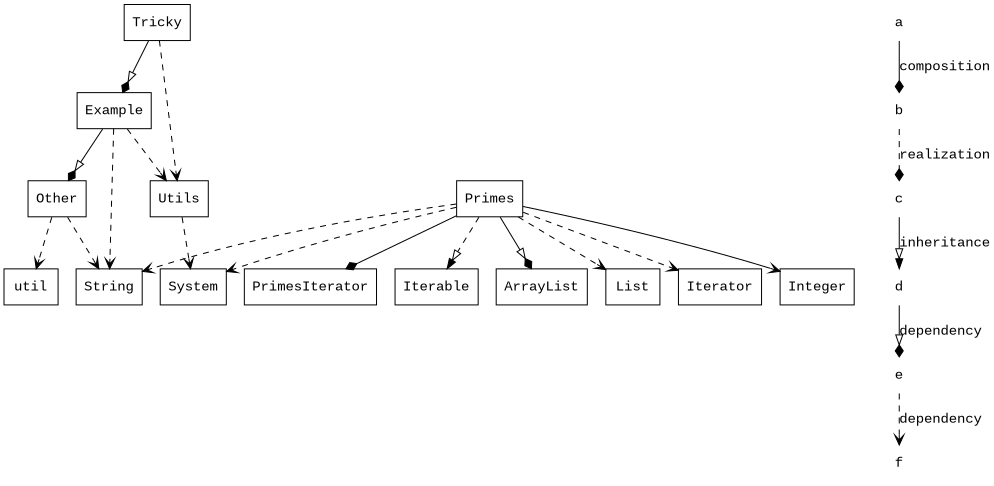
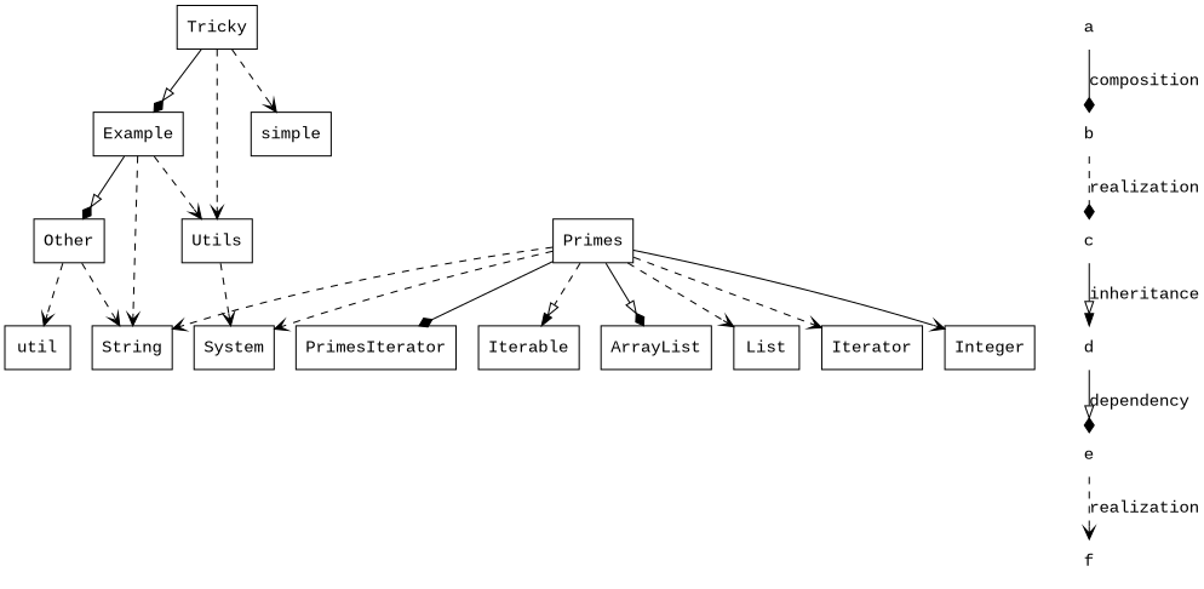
  digraph {
    fontname="Liberation Mono"
    node [fontname="Liberation Mono" shape=record]
    edge [arrowhead=vee fontname="Liberation Mono" style=dashed]
    n1 [label=Other]
    util
    String
    n4 [label=Example]
    n5 [label=Utils]
    System
    n7 [label=Primes]
    PrimesIterator
    Iterable
    ArrayList
    List
    Iterator
    Integer
    n14 [label=Tricky]
+   simple
    a [color=white]
    b [color=white]
    c [color=white]
    d [color=white]
    e [color=white]
    f [color=white]
    n1 -> util
    n1 -> String
    n4 -> n1 [arrowhead=diamondo style=""]
    n4 -> String
    n4 -> n5
    n5 -> System
    n7 -> String
    n7 -> System
    n7 -> PrimesIterator [arrowhead=diamond style=""]
    n7 -> Iterable [arrowhead=normalo]
    n7 -> ArrayList [arrowhead=diamondo style=""]
    n7 -> List
    n7 -> Iterator
    n7 -> Integer [style=solid]
    n14 -> n4 [arrowhead=diamondo style=""]
    n14 -> n5
+   n14 -> simple
    a -> b [arrowhead=diamond label=composition style=""]
    b -> c [arrowhead=diamond label=realization]
    c -> d [arrowhead=normalo label=inheritance style=""]
    d -> e [arrowhead=diamondo label=dependency style=""]
-   e -> f [label=dependency]
+   e -> f [label=realization]
  }
